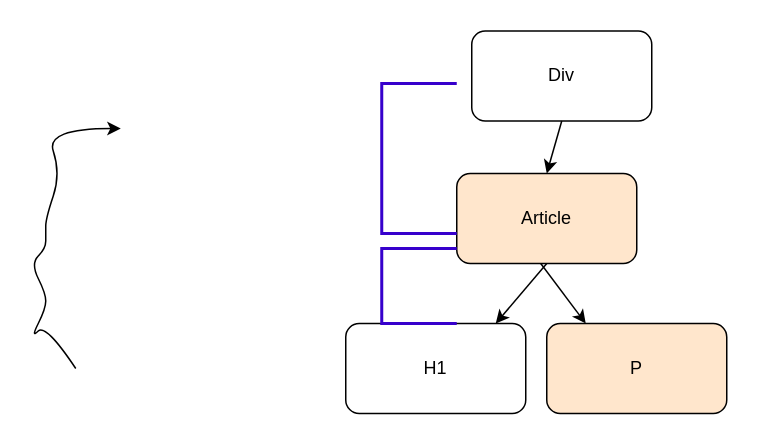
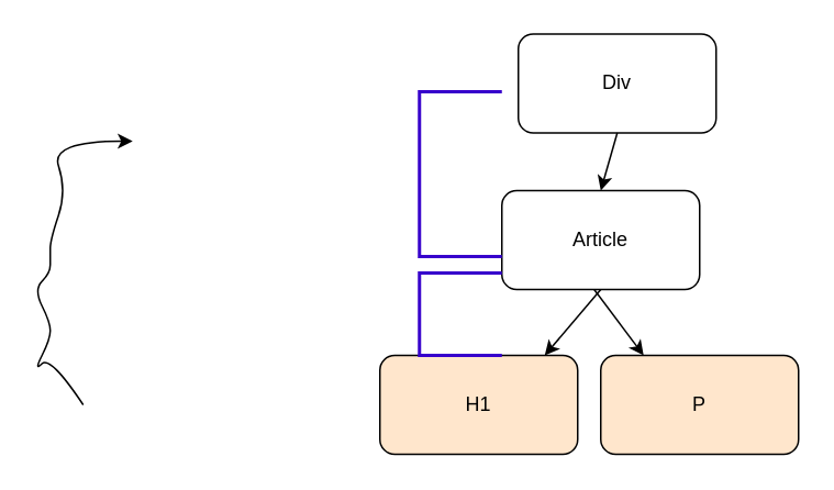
  <mxCell id="0" />
  <mxCell id="1" parent="0" />
  <mxCell id="2" value="Div" style="rounded=1;whiteSpace=wrap;html=1;" vertex="1" parent="1"><mxGeometry x="314" y="20" width="120" height="60" as="geometry" /></mxCell>
  <mxCell id="3" value="" style="endArrow=classic;html=1;rounded=0;exitX=0.5;exitY=1;exitDx=0;exitDy=0;" edge="1" parent="1" source="2"><mxGeometry width="50" height="50" relative="1" as="geometry"><mxPoint x="340" y="245" as="sourcePoint" /><mxPoint x="364" y="115" as="targetPoint" /></mxGeometry></mxCell>
- <mxCell id="4" value="Article" style="rounded=1;whiteSpace=wrap;html=1;fillColor=#ffe6cc;" vertex="1" parent="1"><mxGeometry x="304" y="115" width="120" height="60" as="geometry" /></mxCell>
+ <mxCell id="4" value="Article" style="rounded=1;whiteSpace=wrap;html=1;" vertex="1" parent="1"><mxGeometry x="304" y="115" width="120" height="60" as="geometry" /></mxCell>
  <mxCell id="5" value="" style="endArrow=classic;html=1;rounded=0;exitX=0.5;exitY=1;exitDx=0;exitDy=0;" edge="1" parent="1" source="4"><mxGeometry width="50" height="50" relative="1" as="geometry"><mxPoint x="340" y="245" as="sourcePoint" /><mxPoint x="330" y="215" as="targetPoint" /></mxGeometry></mxCell>
  <mxCell id="6" value="" style="endArrow=classic;html=1;rounded=0;" edge="1" parent="1"><mxGeometry width="50" height="50" relative="1" as="geometry"><mxPoint x="360" y="175" as="sourcePoint" /><mxPoint x="390" y="215" as="targetPoint" /></mxGeometry></mxCell>
- <mxCell id="7" value="H1" style="rounded=1;whiteSpace=wrap;html=1;" vertex="1" parent="1"><mxGeometry x="230" y="215" width="120" height="60" as="geometry" /></mxCell>
+ <mxCell id="7" value="H1" style="rounded=1;whiteSpace=wrap;html=1;fillColor=#ffe6cc;" vertex="1" parent="1"><mxGeometry x="230" y="215" width="120" height="60" as="geometry" /></mxCell>
  <mxCell id="8" value="P" style="rounded=1;whiteSpace=wrap;html=1;fillColor=#ffe6cc;" vertex="1" parent="1"><mxGeometry x="364" y="215" width="120" height="60" as="geometry" /></mxCell>
  <mxCell id="9" value="" style="curved=1;endArrow=classic;html=1;rounded=0;" edge="1" parent="1"><mxGeometry width="50" height="50" relative="1" as="geometry"><mxPoint x="50" y="245" as="sourcePoint" /><mxPoint x="80" y="85" as="targetPoint" /><Array as="points"><mxPoint x="30" y="215" /><mxPoint x="20" y="225" /><mxPoint x="30" y="205" /><mxPoint x="30" y="195" /><mxPoint x="20" y="175" /><mxPoint x="30" y="165" /><mxPoint x="30" y="155" /><mxPoint x="30" y="145" /><mxPoint x="40" y="115" /><mxPoint x="30" y="85" /></Array></mxGeometry></mxCell>
  <mxCell id="10" value="" style="strokeWidth=2;html=1;shape=mxgraph.flowchart.annotation_1;align=left;pointerEvents=1;fillColor=#6a00ff;fontColor=#ffffff;strokeColor=#3700CC;" vertex="1" parent="1"><mxGeometry x="254" y="55" width="50" height="100" as="geometry" /></mxCell>
  <mxCell id="11" value="" style="strokeWidth=2;html=1;shape=mxgraph.flowchart.annotation_1;align=left;pointerEvents=1;fillColor=#6a00ff;fontColor=#ffffff;strokeColor=#3700CC;" vertex="1" parent="1"><mxGeometry x="254" y="165" width="50" height="50" as="geometry" /></mxCell>
